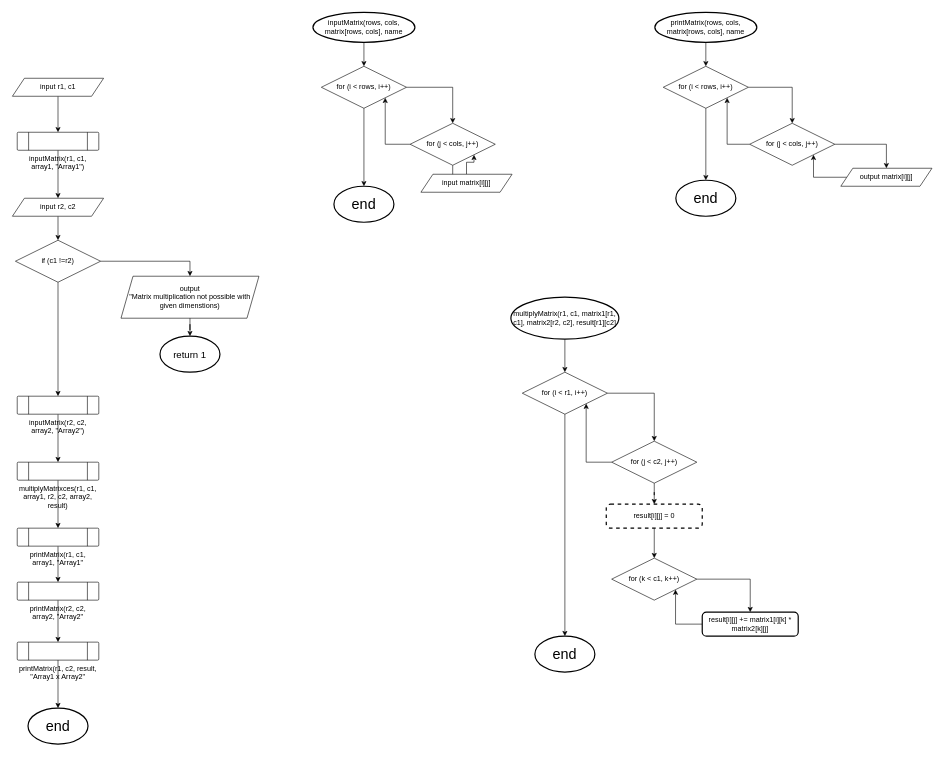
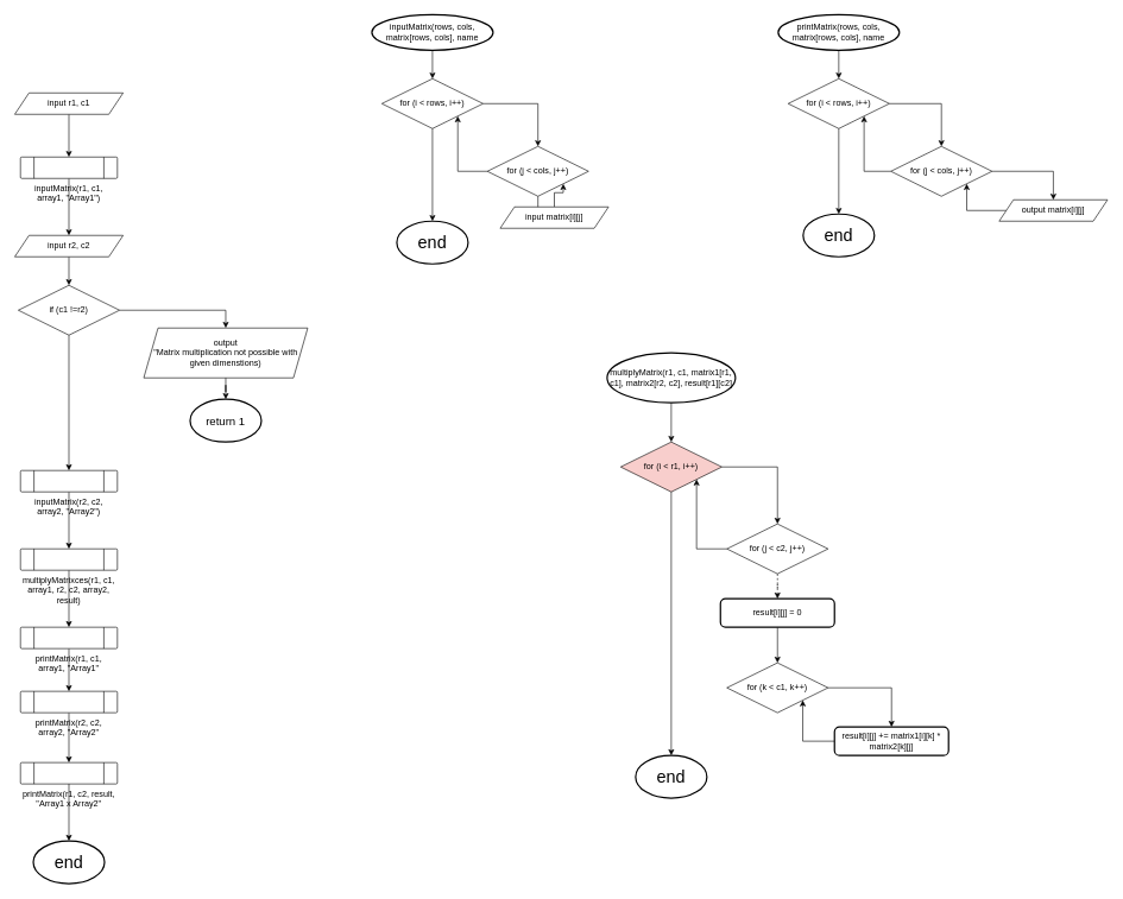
  <mxCell id="0" />
  <mxCell id="1" parent="0" />
  <mxCell id="2" value="&lt;font style=&quot;font-size: 24px;&quot;&gt;end&lt;/font&gt;" style="strokeWidth=2;html=1;shape=mxgraph.flowchart.start_1;whiteSpace=wrap;" vertex="1" parent="1"><mxGeometry x="46" y="1180" width="100" height="60" as="geometry" /></mxCell>
  <mxCell id="3" style="edgeStyle=orthogonalEdgeStyle;rounded=0;orthogonalLoop=1;jettySize=auto;html=1;entryX=0.5;entryY=0;entryDx=0;entryDy=0;" edge="1" parent="1" source="4" target="6"><mxGeometry relative="1" as="geometry" /></mxCell>
  <mxCell id="4" value="input r1, c1" style="shape=parallelogram;perimeter=parallelogramPerimeter;whiteSpace=wrap;html=1;fixedSize=1;" vertex="1" parent="1"><mxGeometry x="20" y="130" width="152" height="30" as="geometry" /></mxCell>
  <mxCell id="5" style="edgeStyle=orthogonalEdgeStyle;rounded=0;orthogonalLoop=1;jettySize=auto;html=1;entryX=0.5;entryY=0;entryDx=0;entryDy=0;" edge="1" parent="1" source="6" target="8"><mxGeometry relative="1" as="geometry" /></mxCell>
  <mxCell id="6" value="inputMatrix(r1, c1, array1, &quot;Array1&quot;)" style="verticalLabelPosition=bottom;verticalAlign=top;html=1;shape=process;whiteSpace=wrap;rounded=1;size=0.14;arcSize=6;" vertex="1" parent="1"><mxGeometry x="28" y="220" width="136" height="30" as="geometry" /></mxCell>
  <mxCell id="7" style="edgeStyle=orthogonalEdgeStyle;rounded=0;orthogonalLoop=1;jettySize=auto;html=1;entryX=0.5;entryY=0;entryDx=0;entryDy=0;" edge="1" parent="1" source="8" target="11"><mxGeometry relative="1" as="geometry" /></mxCell>
  <mxCell id="8" value="input r2, c2" style="shape=parallelogram;perimeter=parallelogramPerimeter;whiteSpace=wrap;html=1;fixedSize=1;" vertex="1" parent="1"><mxGeometry x="20" y="330" width="152" height="30" as="geometry" /></mxCell>
  <mxCell id="9" style="edgeStyle=orthogonalEdgeStyle;rounded=0;orthogonalLoop=1;jettySize=auto;html=1;entryX=0.5;entryY=0;entryDx=0;entryDy=0;" edge="1" parent="1" source="11" target="12"><mxGeometry relative="1" as="geometry" /></mxCell>
  <mxCell id="10" style="edgeStyle=orthogonalEdgeStyle;rounded=0;orthogonalLoop=1;jettySize=auto;html=1;entryX=0.5;entryY=0;entryDx=0;entryDy=0;" edge="1" parent="1" source="11" target="16"><mxGeometry relative="1" as="geometry" /></mxCell>
  <mxCell id="11" value="if (c1 !=r2)" style="rhombus;whiteSpace=wrap;html=1;" vertex="1" parent="1"><mxGeometry x="25" y="400" width="142" height="70" as="geometry" /></mxCell>
  <mxCell id="12" value="output&lt;br&gt;&quot;Matrix multiplication not possible with given dimenstions)" style="shape=parallelogram;perimeter=parallelogramPerimeter;whiteSpace=wrap;html=1;fixedSize=1;" vertex="1" parent="1"><mxGeometry x="201" y="460" width="230" height="70" as="geometry" /></mxCell>
  <mxCell id="13" value="&lt;font style=&quot;font-size: 16px;&quot;&gt;return 1&lt;/font&gt;" style="strokeWidth=2;html=1;shape=mxgraph.flowchart.start_1;whiteSpace=wrap;" vertex="1" parent="1"><mxGeometry x="266" y="560" width="100" height="60" as="geometry" /></mxCell>
  <mxCell id="14" style="edgeStyle=orthogonalEdgeStyle;rounded=0;orthogonalLoop=1;jettySize=auto;html=1;entryX=0.5;entryY=0;entryDx=0;entryDy=0;entryPerimeter=0;" edge="1" parent="1" source="12" target="13"><mxGeometry relative="1" as="geometry" /></mxCell>
  <mxCell id="15" style="edgeStyle=orthogonalEdgeStyle;rounded=0;orthogonalLoop=1;jettySize=auto;html=1;entryX=0.5;entryY=0;entryDx=0;entryDy=0;" edge="1" parent="1" source="16" target="18"><mxGeometry relative="1" as="geometry" /></mxCell>
  <mxCell id="16" value="inputMatrix(r2, c2, array2, &quot;Array2&quot;)" style="verticalLabelPosition=bottom;verticalAlign=top;html=1;shape=process;whiteSpace=wrap;rounded=1;size=0.14;arcSize=6;" vertex="1" parent="1"><mxGeometry x="28" y="660" width="136" height="30" as="geometry" /></mxCell>
  <mxCell id="17" style="edgeStyle=orthogonalEdgeStyle;rounded=0;orthogonalLoop=1;jettySize=auto;html=1;entryX=0.5;entryY=0;entryDx=0;entryDy=0;" edge="1" parent="1" source="18" target="20"><mxGeometry relative="1" as="geometry" /></mxCell>
  <mxCell id="18" value="multiplyMatrixces(r1, c1, array1, r2, c2, array2, result)" style="verticalLabelPosition=bottom;verticalAlign=top;html=1;shape=process;whiteSpace=wrap;rounded=1;size=0.14;arcSize=6;" vertex="1" parent="1"><mxGeometry x="28" y="770" width="136" height="30" as="geometry" /></mxCell>
  <mxCell id="19" style="edgeStyle=orthogonalEdgeStyle;rounded=0;orthogonalLoop=1;jettySize=auto;html=1;entryX=0.5;entryY=0;entryDx=0;entryDy=0;" edge="1" parent="1" source="20" target="22"><mxGeometry relative="1" as="geometry" /></mxCell>
  <mxCell id="20" value="printMatrix(r1, c1, array1, &quot;Array1&quot;" style="verticalLabelPosition=bottom;verticalAlign=top;html=1;shape=process;whiteSpace=wrap;rounded=1;size=0.14;arcSize=6;" vertex="1" parent="1"><mxGeometry x="28" y="880" width="136" height="30" as="geometry" /></mxCell>
  <mxCell id="21" style="edgeStyle=orthogonalEdgeStyle;rounded=0;orthogonalLoop=1;jettySize=auto;html=1;entryX=0.5;entryY=0;entryDx=0;entryDy=0;" edge="1" parent="1" source="22" target="23"><mxGeometry relative="1" as="geometry" /></mxCell>
  <mxCell id="22" value="printMatrix(r2, c2, array2, &quot;Array2&quot;" style="verticalLabelPosition=bottom;verticalAlign=top;html=1;shape=process;whiteSpace=wrap;rounded=1;size=0.14;arcSize=6;" vertex="1" parent="1"><mxGeometry x="28" y="970" width="136" height="30" as="geometry" /></mxCell>
  <mxCell id="23" value="printMatrix(r1, c2, result, &quot;Array1 x Array2&quot;" style="verticalLabelPosition=bottom;verticalAlign=top;html=1;shape=process;whiteSpace=wrap;rounded=1;size=0.14;arcSize=6;" vertex="1" parent="1"><mxGeometry x="28" y="1070" width="136" height="30" as="geometry" /></mxCell>
  <mxCell id="24" style="edgeStyle=orthogonalEdgeStyle;rounded=0;orthogonalLoop=1;jettySize=auto;html=1;entryX=0.5;entryY=0;entryDx=0;entryDy=0;entryPerimeter=0;" edge="1" parent="1" source="23" target="2"><mxGeometry relative="1" as="geometry" /></mxCell>
  <mxCell id="25" style="edgeStyle=orthogonalEdgeStyle;rounded=0;orthogonalLoop=1;jettySize=auto;html=1;entryX=0.5;entryY=0;entryDx=0;entryDy=0;" edge="1" parent="1" source="26" target="30"><mxGeometry relative="1" as="geometry" /></mxCell>
  <mxCell id="26" value="inputMatrix(rows, cols, matrix[rows, cols], name" style="strokeWidth=2;html=1;shape=mxgraph.flowchart.start_1;whiteSpace=wrap;" vertex="1" parent="1"><mxGeometry x="521" y="20" width="170" height="50" as="geometry" /></mxCell>
  <mxCell id="27" style="edgeStyle=orthogonalEdgeStyle;rounded=0;orthogonalLoop=1;jettySize=auto;html=1;entryX=0.5;entryY=0;entryDx=0;entryDy=0;" edge="1" parent="1" source="28" target="39"><mxGeometry relative="1" as="geometry" /></mxCell>
  <mxCell id="28" value="printMatrix(rows, cols, matrix[rows, cols], name" style="strokeWidth=2;html=1;shape=mxgraph.flowchart.start_1;whiteSpace=wrap;" vertex="1" parent="1"><mxGeometry x="1091" y="20" width="170" height="50" as="geometry" /></mxCell>
  <mxCell id="29" style="edgeStyle=orthogonalEdgeStyle;rounded=0;orthogonalLoop=1;jettySize=auto;html=1;entryX=0.5;entryY=0;entryDx=0;entryDy=0;" edge="1" parent="1" source="30" target="33"><mxGeometry relative="1" as="geometry" /></mxCell>
  <mxCell id="30" value="for (i &amp;lt; rows, i++)" style="rhombus;whiteSpace=wrap;html=1;" vertex="1" parent="1"><mxGeometry x="535" y="110" width="142" height="70" as="geometry" /></mxCell>
  <mxCell id="31" style="edgeStyle=orthogonalEdgeStyle;rounded=0;orthogonalLoop=1;jettySize=auto;html=1;entryX=0.5;entryY=0;entryDx=0;entryDy=0;" edge="1" parent="1" source="33" target="35"><mxGeometry relative="1" as="geometry" /></mxCell>
  <mxCell id="32" style="edgeStyle=orthogonalEdgeStyle;rounded=0;orthogonalLoop=1;jettySize=auto;html=1;entryX=1;entryY=1;entryDx=0;entryDy=0;" edge="1" parent="1" source="33" target="30"><mxGeometry relative="1" as="geometry" /></mxCell>
  <mxCell id="33" value="for (j &amp;lt; cols, j++)" style="rhombus;whiteSpace=wrap;html=1;" vertex="1" parent="1"><mxGeometry x="683" y="205" width="142" height="70" as="geometry" /></mxCell>
  <mxCell id="34" style="edgeStyle=orthogonalEdgeStyle;rounded=0;orthogonalLoop=1;jettySize=auto;html=1;entryX=1;entryY=1;entryDx=0;entryDy=0;" edge="1" parent="1" source="35" target="33"><mxGeometry relative="1" as="geometry" /></mxCell>
  <mxCell id="35" value="input matrix[i][j]" style="shape=parallelogram;perimeter=parallelogramPerimeter;whiteSpace=wrap;html=1;fixedSize=1;" vertex="1" parent="1"><mxGeometry x="701" y="290" width="152" height="30" as="geometry" /></mxCell>
  <mxCell id="36" value="&lt;font style=&quot;font-size: 24px;&quot;&gt;end&lt;/font&gt;" style="strokeWidth=2;html=1;shape=mxgraph.flowchart.start_1;whiteSpace=wrap;" vertex="1" parent="1"><mxGeometry x="556" y="310" width="100" height="60" as="geometry" /></mxCell>
  <mxCell id="37" style="edgeStyle=orthogonalEdgeStyle;rounded=0;orthogonalLoop=1;jettySize=auto;html=1;entryX=0.5;entryY=0;entryDx=0;entryDy=0;entryPerimeter=0;" edge="1" parent="1" source="30" target="36"><mxGeometry relative="1" as="geometry" /></mxCell>
  <mxCell id="38" style="edgeStyle=orthogonalEdgeStyle;rounded=0;orthogonalLoop=1;jettySize=auto;html=1;entryX=0.5;entryY=0;entryDx=0;entryDy=0;" edge="1" parent="1" source="39" target="42"><mxGeometry relative="1" as="geometry" /></mxCell>
  <mxCell id="39" value="for (i &amp;lt; rows, i++)" style="rhombus;whiteSpace=wrap;html=1;" vertex="1" parent="1"><mxGeometry x="1105" y="110" width="142" height="70" as="geometry" /></mxCell>
  <mxCell id="40" style="edgeStyle=orthogonalEdgeStyle;rounded=0;orthogonalLoop=1;jettySize=auto;html=1;entryX=0.5;entryY=0;entryDx=0;entryDy=0;" edge="1" parent="1" source="42" target="44"><mxGeometry relative="1" as="geometry" /></mxCell>
  <mxCell id="41" style="edgeStyle=orthogonalEdgeStyle;rounded=0;orthogonalLoop=1;jettySize=auto;html=1;entryX=1;entryY=1;entryDx=0;entryDy=0;" edge="1" parent="1" source="42" target="39"><mxGeometry relative="1" as="geometry" /></mxCell>
  <mxCell id="42" value="for (j &amp;lt; cols, j++)" style="rhombus;whiteSpace=wrap;html=1;" vertex="1" parent="1"><mxGeometry x="1249" y="205" width="142" height="70" as="geometry" /></mxCell>
  <mxCell id="43" style="edgeStyle=orthogonalEdgeStyle;rounded=0;orthogonalLoop=1;jettySize=auto;html=1;entryX=1;entryY=1;entryDx=0;entryDy=0;" edge="1" parent="1" source="44" target="42"><mxGeometry relative="1" as="geometry" /></mxCell>
  <mxCell id="44" value="output matrix[i][j]" style="shape=parallelogram;perimeter=parallelogramPerimeter;whiteSpace=wrap;html=1;fixedSize=1;" vertex="1" parent="1"><mxGeometry x="1401" y="280" width="152" height="30" as="geometry" /></mxCell>
  <mxCell id="45" value="&lt;font style=&quot;font-size: 24px;&quot;&gt;end&lt;/font&gt;" style="strokeWidth=2;html=1;shape=mxgraph.flowchart.start_1;whiteSpace=wrap;" vertex="1" parent="1"><mxGeometry x="1126" y="300" width="100" height="60" as="geometry" /></mxCell>
  <mxCell id="46" style="edgeStyle=orthogonalEdgeStyle;rounded=0;orthogonalLoop=1;jettySize=auto;html=1;entryX=0.5;entryY=0;entryDx=0;entryDy=0;entryPerimeter=0;" edge="1" parent="1" source="39" target="45"><mxGeometry relative="1" as="geometry" /></mxCell>
  <mxCell id="47" style="edgeStyle=orthogonalEdgeStyle;rounded=0;orthogonalLoop=1;jettySize=auto;html=1;entryX=0.5;entryY=0;entryDx=0;entryDy=0;" edge="1" parent="1" source="48" target="50"><mxGeometry relative="1" as="geometry" /></mxCell>
  <mxCell id="48" value="multiplyMatrix(r1, c1, matrix1[r1, c1], matrix2[r2, c2], result[r1][c2]" style="strokeWidth=2;html=1;shape=mxgraph.flowchart.start_1;whiteSpace=wrap;" vertex="1" parent="1"><mxGeometry x="851" y="495" width="180" height="70" as="geometry" /></mxCell>
  <mxCell id="49" style="edgeStyle=orthogonalEdgeStyle;rounded=0;orthogonalLoop=1;jettySize=auto;html=1;entryX=0.5;entryY=0;entryDx=0;entryDy=0;" edge="1" parent="1" source="50" target="53"><mxGeometry relative="1" as="geometry" /></mxCell>
- <mxCell id="50" value="for (i &amp;lt; r1, i++)" style="rhombus;whiteSpace=wrap;html=1;" vertex="1" parent="1"><mxGeometry x="870" y="620" width="142" height="70" as="geometry" /></mxCell>
- <mxCell id="51" style="edgeStyle=orthogonalEdgeStyle;rounded=0;orthogonalLoop=1;jettySize=auto;html=1;" edge="1" parent="1" source="53" target="57"><mxGeometry relative="1" as="geometry" /></mxCell>
+ <mxCell id="50" value="for (i &amp;lt; r1, i++)" style="rhombus;whiteSpace=wrap;html=1;fillColor=#f8cecc;" vertex="1" parent="1"><mxGeometry x="870" y="620" width="142" height="70" as="geometry" /></mxCell>
+ <mxCell id="51" style="edgeStyle=orthogonalEdgeStyle;rounded=0;orthogonalLoop=1;jettySize=auto;html=1;dashed=1;" edge="1" parent="1" source="53" target="57"><mxGeometry relative="1" as="geometry" /></mxCell>
  <mxCell id="52" style="edgeStyle=orthogonalEdgeStyle;rounded=0;orthogonalLoop=1;jettySize=auto;html=1;entryX=1;entryY=1;entryDx=0;entryDy=0;" edge="1" parent="1" source="53" target="50"><mxGeometry relative="1" as="geometry" /></mxCell>
  <mxCell id="53" value="for (j &amp;lt; c2, j++)" style="rhombus;whiteSpace=wrap;html=1;" vertex="1" parent="1"><mxGeometry x="1019" y="735" width="142" height="70" as="geometry" /></mxCell>
  <mxCell id="54" style="edgeStyle=orthogonalEdgeStyle;rounded=0;orthogonalLoop=1;jettySize=auto;html=1;entryX=0.5;entryY=0;entryDx=0;entryDy=0;" edge="1" parent="1" source="55" target="59"><mxGeometry relative="1" as="geometry" /></mxCell>
  <mxCell id="55" value="for (k &amp;lt; c1, k++)" style="rhombus;whiteSpace=wrap;html=1;" vertex="1" parent="1"><mxGeometry x="1019" y="930" width="142" height="70" as="geometry" /></mxCell>
  <mxCell id="56" style="edgeStyle=orthogonalEdgeStyle;rounded=0;orthogonalLoop=1;jettySize=auto;html=1;entryX=0.5;entryY=0;entryDx=0;entryDy=0;" edge="1" parent="1" source="57" target="55"><mxGeometry relative="1" as="geometry" /></mxCell>
- <mxCell id="57" value="result[i][j] = 0" style="rounded=1;whiteSpace=wrap;html=1;absoluteArcSize=1;arcSize=14;strokeWidth=2;dashed=1;" vertex="1" parent="1"><mxGeometry x="1010" y="840" width="160" height="40" as="geometry" /></mxCell>
+ <mxCell id="57" value="result[i][j] = 0" style="rounded=1;whiteSpace=wrap;html=1;absoluteArcSize=1;arcSize=14;strokeWidth=2;" vertex="1" parent="1"><mxGeometry x="1010" y="840" width="160" height="40" as="geometry" /></mxCell>
  <mxCell id="58" style="edgeStyle=orthogonalEdgeStyle;rounded=0;orthogonalLoop=1;jettySize=auto;html=1;entryX=1;entryY=1;entryDx=0;entryDy=0;" edge="1" parent="1" source="59" target="55"><mxGeometry relative="1" as="geometry" /></mxCell>
  <mxCell id="59" value="result[i][j] += matrix1[i][k] * matrix2[k][j]" style="rounded=1;whiteSpace=wrap;html=1;absoluteArcSize=1;arcSize=14;strokeWidth=2;" vertex="1" parent="1"><mxGeometry x="1170" y="1020" width="160" height="40" as="geometry" /></mxCell>
  <mxCell id="60" value="&lt;font style=&quot;font-size: 24px;&quot;&gt;end&lt;/font&gt;" style="strokeWidth=2;html=1;shape=mxgraph.flowchart.start_1;whiteSpace=wrap;" vertex="1" parent="1"><mxGeometry x="891" y="1060" width="100" height="60" as="geometry" /></mxCell>
  <mxCell id="61" style="edgeStyle=orthogonalEdgeStyle;rounded=0;orthogonalLoop=1;jettySize=auto;html=1;entryX=0.5;entryY=0;entryDx=0;entryDy=0;entryPerimeter=0;" edge="1" parent="1" source="50" target="60"><mxGeometry relative="1" as="geometry" /></mxCell>
